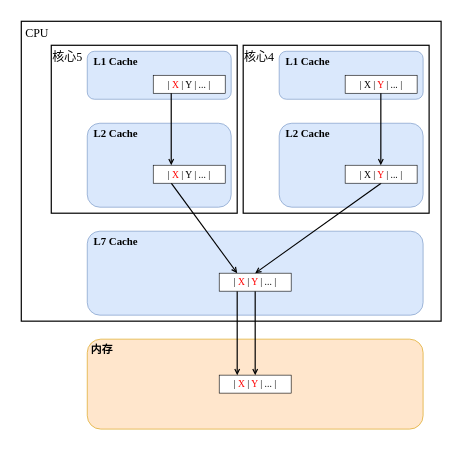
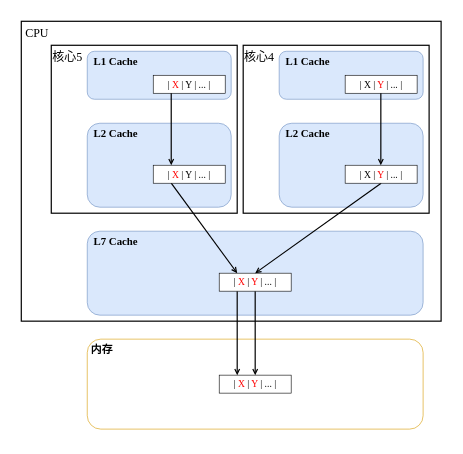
  <mxCell id="0" />
  <mxCell id="1" parent="0" />
  <mxCell id="2" value="" style="rounded=0;whiteSpace=wrap;html=1;strokeColor=none;fontFamily=Helvetica;fontSize=11;fontColor=default;labelBackgroundColor=default;" vertex="1" parent="1"><mxGeometry x="20" y="20" width="730" height="715" as="geometry" /></mxCell>
  <mxCell id="3" value="&lt;span&gt;&lt;font face=&quot;Comic Sans MS&quot; style=&quot;font-size: 20px;&quot;&gt;核心4&lt;/font&gt;&lt;/span&gt;" style="rounded=0;whiteSpace=wrap;html=1;fontFamily=Helvetica;fontSize=11;fontColor=default;labelBackgroundColor=default;fillColor=none;strokeWidth=2;align=left;verticalAlign=top;" vertex="1" parent="1"><mxGeometry x="405" y="75" width="310" height="280" as="geometry" /></mxCell>
  <mxCell id="4" value="&lt;span&gt;&lt;font face=&quot;Comic Sans MS&quot; style=&quot;font-size: 20px;&quot;&gt;&amp;nbsp;CPU&lt;/font&gt;&lt;/span&gt;" style="rounded=0;whiteSpace=wrap;html=1;fontFamily=Helvetica;fontSize=11;fontColor=default;labelBackgroundColor=default;fillColor=none;strokeWidth=2;align=left;verticalAlign=top;" vertex="1" parent="1"><mxGeometry x="35" y="35" width="700" height="500" as="geometry" /></mxCell>
- <mxCell id="5" value="&lt;font face=&quot;Comic Sans MS&quot;&gt;&lt;span style=&quot;font-size: 18px;&quot;&gt;&lt;b&gt;&amp;nbsp;内存&lt;/b&gt;&lt;/span&gt;&lt;/font&gt;" style="rounded=1;whiteSpace=wrap;html=1;fillColor=#ffe6cc;strokeColor=#d79b00;align=left;verticalAlign=top;" vertex="1" parent="1"><mxGeometry x="145" y="565" width="560" height="150" as="geometry" /></mxCell>
+ <mxCell id="5" value="&lt;font face=&quot;Comic Sans MS&quot;&gt;&lt;span style=&quot;font-size: 18px;&quot;&gt;&lt;b&gt;&amp;nbsp;内存&lt;/b&gt;&lt;/span&gt;&lt;/font&gt;" style="rounded=1;whiteSpace=wrap;html=1;fillColor=#ffffff;strokeColor=#d79b00;align=left;verticalAlign=top;" vertex="1" parent="1"><mxGeometry x="145" y="565" width="560" height="150" as="geometry" /></mxCell>
  <mxCell id="6" value="&lt;font face=&quot;Comic Sans MS&quot;&gt;&lt;span style=&quot;font-size: 18px;&quot;&gt;&lt;b&gt;&amp;nbsp; L7 Cache&lt;/b&gt;&lt;/span&gt;&lt;/font&gt;" style="rounded=1;whiteSpace=wrap;html=1;fillColor=#dae8fc;strokeColor=#6c8ebf;align=left;verticalAlign=top;" vertex="1" parent="1"><mxGeometry x="145" y="385" width="560" height="140" as="geometry" /></mxCell>
  <mxCell id="7" value="&lt;font face=&quot;Comic Sans MS&quot;&gt;&lt;span style=&quot;font-size: 18px;&quot;&gt;&lt;b&gt;&amp;nbsp; L1 Cache&lt;/b&gt;&lt;/span&gt;&lt;/font&gt;" style="rounded=1;whiteSpace=wrap;html=1;fillColor=#dae8fc;strokeColor=#6c8ebf;align=left;verticalAlign=top;" vertex="1" parent="1"><mxGeometry x="145" y="85" width="240" height="80" as="geometry" /></mxCell>
  <mxCell id="8" value="&lt;font face=&quot;Comic Sans MS&quot; style=&quot;font-size: 16px;&quot;&gt;| &lt;font style=&quot;color: rgb(255, 0, 0);&quot;&gt;X&lt;/font&gt; | Y | ... |&lt;/font&gt;" style="rounded=0;whiteSpace=wrap;html=1;" vertex="1" parent="1"><mxGeometry x="255" y="125" width="120" height="30" as="geometry" /></mxCell>
  <mxCell id="9" value="&lt;font face=&quot;Comic Sans MS&quot;&gt;&lt;span style=&quot;font-size: 18px;&quot;&gt;&lt;b&gt;&amp;nbsp; L1 Cache&lt;/b&gt;&lt;/span&gt;&lt;/font&gt;" style="rounded=1;whiteSpace=wrap;html=1;fillColor=#dae8fc;strokeColor=#6c8ebf;align=left;verticalAlign=top;" vertex="1" parent="1"><mxGeometry x="465" y="85" width="240" height="80" as="geometry" /></mxCell>
  <mxCell id="10" value="&lt;font face=&quot;Comic Sans MS&quot;&gt;&lt;span style=&quot;font-size: 18px;&quot;&gt;&lt;b&gt;&amp;nbsp; L2 Cache&lt;/b&gt;&lt;/span&gt;&lt;/font&gt;" style="rounded=1;whiteSpace=wrap;html=1;fillColor=#dae8fc;strokeColor=#6c8ebf;align=left;verticalAlign=top;" vertex="1" parent="1"><mxGeometry x="145" y="205" width="240" height="140" as="geometry" /></mxCell>
  <mxCell id="11" style="edgeStyle=none;shape=connector;rounded=0;orthogonalLoop=1;jettySize=auto;html=1;exitX=0.25;exitY=1;exitDx=0;exitDy=0;entryX=0.25;entryY=0;entryDx=0;entryDy=0;strokeColor=default;strokeWidth=2;align=center;verticalAlign=middle;fontFamily=Helvetica;fontSize=11;fontColor=default;labelBackgroundColor=default;endArrow=open;endFill=0;" edge="1" parent="1" source="13" target="20"><mxGeometry relative="1" as="geometry" /></mxCell>
  <mxCell id="12" style="edgeStyle=none;shape=connector;rounded=0;orthogonalLoop=1;jettySize=auto;html=1;exitX=0.5;exitY=1;exitDx=0;exitDy=0;entryX=0.5;entryY=0;entryDx=0;entryDy=0;strokeColor=default;strokeWidth=2;align=center;verticalAlign=middle;fontFamily=Helvetica;fontSize=11;fontColor=default;labelBackgroundColor=default;endArrow=open;endFill=0;" edge="1" parent="1" source="13" target="20"><mxGeometry relative="1" as="geometry" /></mxCell>
  <mxCell id="13" value="&lt;font face=&quot;Comic Sans MS&quot; style=&quot;font-size: 16px;&quot;&gt;| &lt;font style=&quot;color: rgb(255, 0, 0);&quot;&gt;X&lt;/font&gt; | &lt;font style=&quot;color: rgb(255, 0, 0);&quot;&gt;Y&lt;/font&gt; | ... |&lt;/font&gt;" style="rounded=0;whiteSpace=wrap;html=1;" vertex="1" parent="1"><mxGeometry x="365" y="455" width="120" height="30" as="geometry" /></mxCell>
  <mxCell id="14" value="&lt;font face=&quot;Comic Sans MS&quot;&gt;&lt;span style=&quot;font-size: 18px;&quot;&gt;&lt;b&gt;&amp;nbsp; L2 Cache&lt;/b&gt;&lt;/span&gt;&lt;/font&gt;" style="rounded=1;whiteSpace=wrap;html=1;fillColor=#dae8fc;strokeColor=#6c8ebf;align=left;verticalAlign=top;" vertex="1" parent="1"><mxGeometry x="465" y="205" width="240" height="140" as="geometry" /></mxCell>
  <mxCell id="15" style="edgeStyle=none;shape=connector;rounded=0;orthogonalLoop=1;jettySize=auto;html=1;exitX=0.5;exitY=1;exitDx=0;exitDy=0;entryX=0.5;entryY=0;entryDx=0;entryDy=0;strokeColor=default;strokeWidth=2;align=center;verticalAlign=middle;fontFamily=Helvetica;fontSize=11;fontColor=default;labelBackgroundColor=default;endArrow=open;endFill=0;" edge="1" parent="1" source="16" target="13"><mxGeometry relative="1" as="geometry" /></mxCell>
  <mxCell id="16" value="&lt;font face=&quot;Comic Sans MS&quot; style=&quot;font-size: 16px;&quot;&gt;| &lt;font style=&quot;color: rgb(0, 0, 0);&quot;&gt;X&lt;/font&gt; | &lt;font style=&quot;color: rgb(255, 0, 0);&quot;&gt;Y&lt;/font&gt; | ... |&lt;/font&gt;" style="rounded=0;whiteSpace=wrap;html=1;" vertex="1" parent="1"><mxGeometry x="575" y="275" width="120" height="30" as="geometry" /></mxCell>
  <mxCell id="17" value="&lt;font face=&quot;Comic Sans MS&quot; style=&quot;font-size: 16px;&quot;&gt;| &lt;font style=&quot;color: rgb(0, 0, 0);&quot;&gt;X&lt;/font&gt; | &lt;font style=&quot;color: rgb(255, 0, 0);&quot;&gt;Y&lt;/font&gt; | ... |&lt;/font&gt;" style="rounded=0;whiteSpace=wrap;html=1;" vertex="1" parent="1"><mxGeometry x="575" y="125" width="120" height="30" as="geometry" /></mxCell>
  <mxCell id="18" style="rounded=0;orthogonalLoop=1;jettySize=auto;html=1;exitX=0.25;exitY=1;exitDx=0;exitDy=0;entryX=0.25;entryY=0;entryDx=0;entryDy=0;endArrow=open;endFill=0;strokeWidth=2;" edge="1" parent="1" source="19" target="13"><mxGeometry relative="1" as="geometry" /></mxCell>
  <mxCell id="19" value="&lt;font face=&quot;Comic Sans MS&quot; style=&quot;font-size: 16px;&quot;&gt;| &lt;font style=&quot;color: rgb(255, 0, 0);&quot;&gt;X&lt;/font&gt; | Y | ... |&lt;/font&gt;" style="rounded=0;whiteSpace=wrap;html=1;" vertex="1" parent="1"><mxGeometry x="255" y="275" width="120" height="30" as="geometry" /></mxCell>
  <mxCell id="20" value="&lt;font face=&quot;Comic Sans MS&quot; style=&quot;font-size: 16px;&quot;&gt;| &lt;font style=&quot;color: rgb(255, 0, 0);&quot;&gt;X&lt;/font&gt; | &lt;font style=&quot;color: rgb(255, 0, 0);&quot;&gt;Y&lt;/font&gt; | ... |&lt;/font&gt;" style="rounded=0;whiteSpace=wrap;html=1;" vertex="1" parent="1"><mxGeometry x="365" y="625" width="120" height="30" as="geometry" /></mxCell>
  <mxCell id="21" value="" style="endArrow=open;html=1;rounded=0;endFill=0;strokeWidth=2;entryX=0.25;entryY=0;entryDx=0;entryDy=0;" edge="1" parent="1" target="19"><mxGeometry width="50" height="50" relative="1" as="geometry"><mxPoint x="285" y="155" as="sourcePoint" /><mxPoint x="335" y="105" as="targetPoint" /></mxGeometry></mxCell>
  <mxCell id="22" value="" style="endArrow=open;html=1;rounded=0;endFill=0;strokeWidth=2;entryX=0.25;entryY=0;entryDx=0;entryDy=0;" edge="1" parent="1"><mxGeometry width="50" height="50" relative="1" as="geometry"><mxPoint x="634.5" y="155" as="sourcePoint" /><mxPoint x="634.5" y="275" as="targetPoint" /></mxGeometry></mxCell>
  <mxCell id="23" value="&lt;span&gt;&lt;font face=&quot;Comic Sans MS&quot; style=&quot;font-size: 20px;&quot;&gt;核心5&lt;/font&gt;&lt;/span&gt;" style="rounded=0;whiteSpace=wrap;html=1;fontFamily=Helvetica;fontSize=11;fontColor=default;labelBackgroundColor=default;fillColor=none;strokeWidth=2;align=left;verticalAlign=top;" vertex="1" parent="1"><mxGeometry x="85" y="75" width="310" height="280" as="geometry" /></mxCell>
